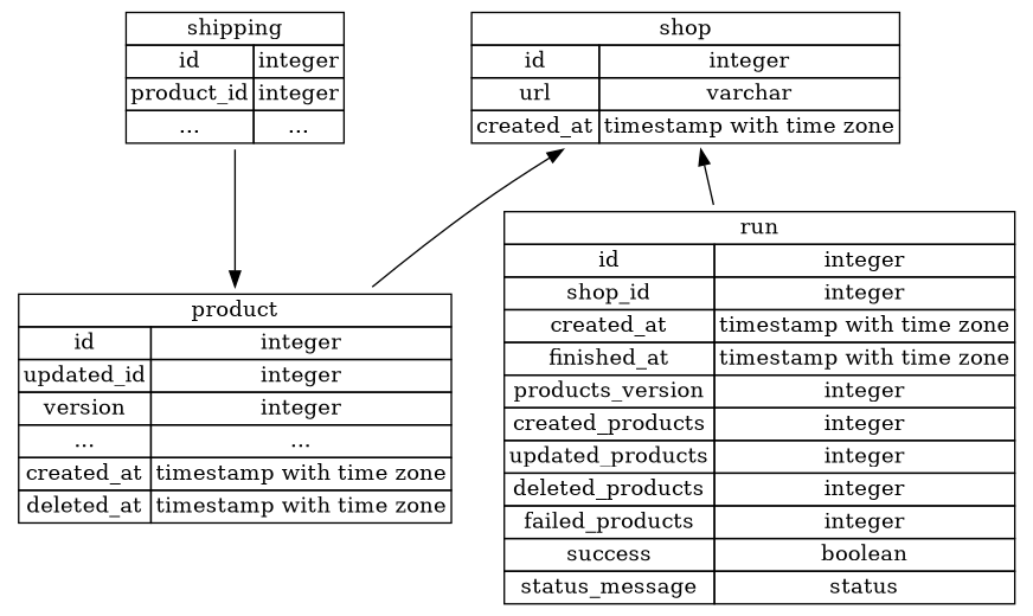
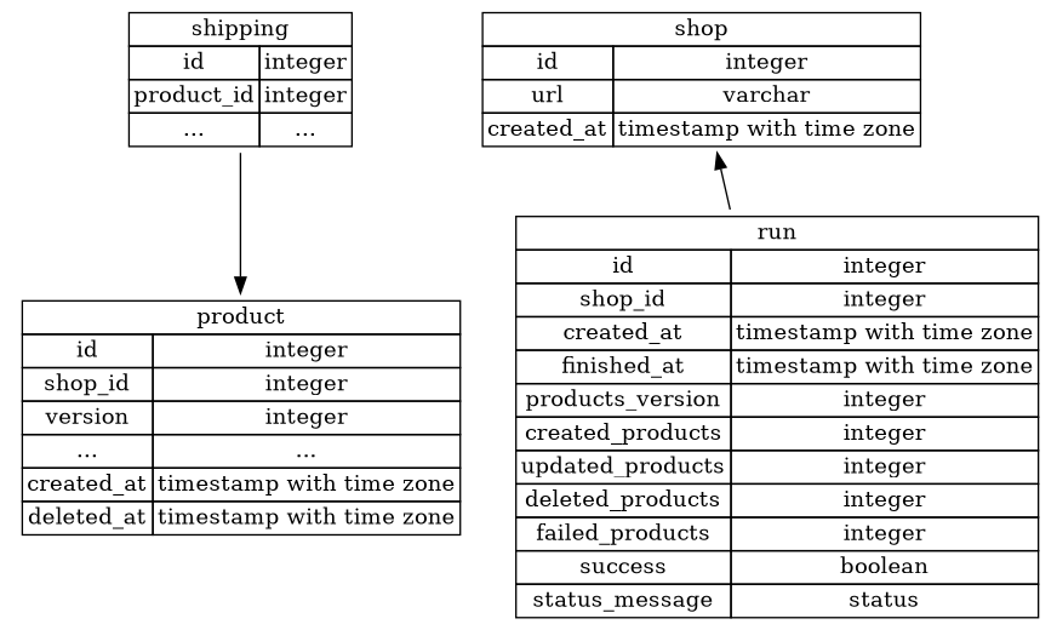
  digraph {
    rankdir=UD
    node [shape=plaintext]
    edge [dir=back]
-   n1 [label=<<TABLE BORDER="0" CELLBORDER="1" CELLSPACING="0"><TR><TD colspan="2">product</TD></TR>[<TR><TD>id</TD><TD>integer</TD></TR> <TR><TD>updated_id</TD><TD>integer</TD></TR> <TR><TD>version</TD><TD>integer</TD></TR> <TR><TD>...</TD><TD>...</TD></TR> <TR><TD>created_at</TD><TD>timestamp with time zone</TD></TR> <TR><TD>deleted_at</TD><TD>timestamp with time zone</TD></TR>]</TABLE>>]
+   n1 [label=<<TABLE BORDER="0" CELLBORDER="1" CELLSPACING="0"><TR><TD colspan="2">product</TD></TR>[<TR><TD>id</TD><TD>integer</TD></TR> <TR><TD>shop_id</TD><TD>integer</TD></TR> <TR><TD>version</TD><TD>integer</TD></TR> <TR><TD>...</TD><TD>...</TD></TR> <TR><TD>created_at</TD><TD>timestamp with time zone</TD></TR> <TR><TD>deleted_at</TD><TD>timestamp with time zone</TD></TR>]</TABLE>>]
    n2 [label=<<TABLE BORDER="0" CELLBORDER="1" CELLSPACING="0"><TR><TD colspan="2">shop</TD></TR>[<TR><TD>id</TD><TD>integer</TD></TR> <TR><TD>url</TD><TD>varchar</TD></TR> <TR><TD>created_at</TD><TD>timestamp with time zone</TD></TR>]</TABLE>>]
    n3 [label=<<TABLE BORDER="0" CELLBORDER="1" CELLSPACING="0"><TR><TD colspan="2">run</TD></TR>[<TR><TD>id</TD><TD>integer</TD></TR><TR><TD>shop_id</TD><TD>integer</TD></TR> <TR><TD>created_at</TD><TD>timestamp with time zone</TD></TR> <TR><TD>finished_at</TD><TD>timestamp with time zone</TD></TR> <TR><TD>products_version</TD><TD>integer</TD></TR><TR><TD>created_products</TD><TD>integer</TD></TR><TR><TD>updated_products</TD><TD>integer</TD></TR><TR><TD>deleted_products</TD><TD>integer</TD></TR><TR><TD>failed_products</TD><TD>integer</TD></TR><TR><TD>success</TD><TD>boolean</TD></TR><TR><TD>status_message</TD><TD>status</TD></TR>]</TABLE>>]
    n4 [label=<<TABLE BORDER="0" CELLBORDER="1" CELLSPACING="0"><TR><TD colspan="2">shipping</TD></TR>[<TR><TD>id</TD><TD>integer</TD></TR> <TR><TD>product_id</TD><TD>integer</TD></TR> <TR><TD>...</TD><TD>...</TD></TR>]</TABLE>>]
    subgraph sub_1 {
      n1
      n2
      n3
    }
    subgraph sub_2 {
      rank=same
      n2
      n4
    }
    subgraph sub_3 {
      rank=same
      n1
      n3
    }
-   n2 -> n1
    n2 -> n3
    n4 -> n1 [dir=""]
  }
